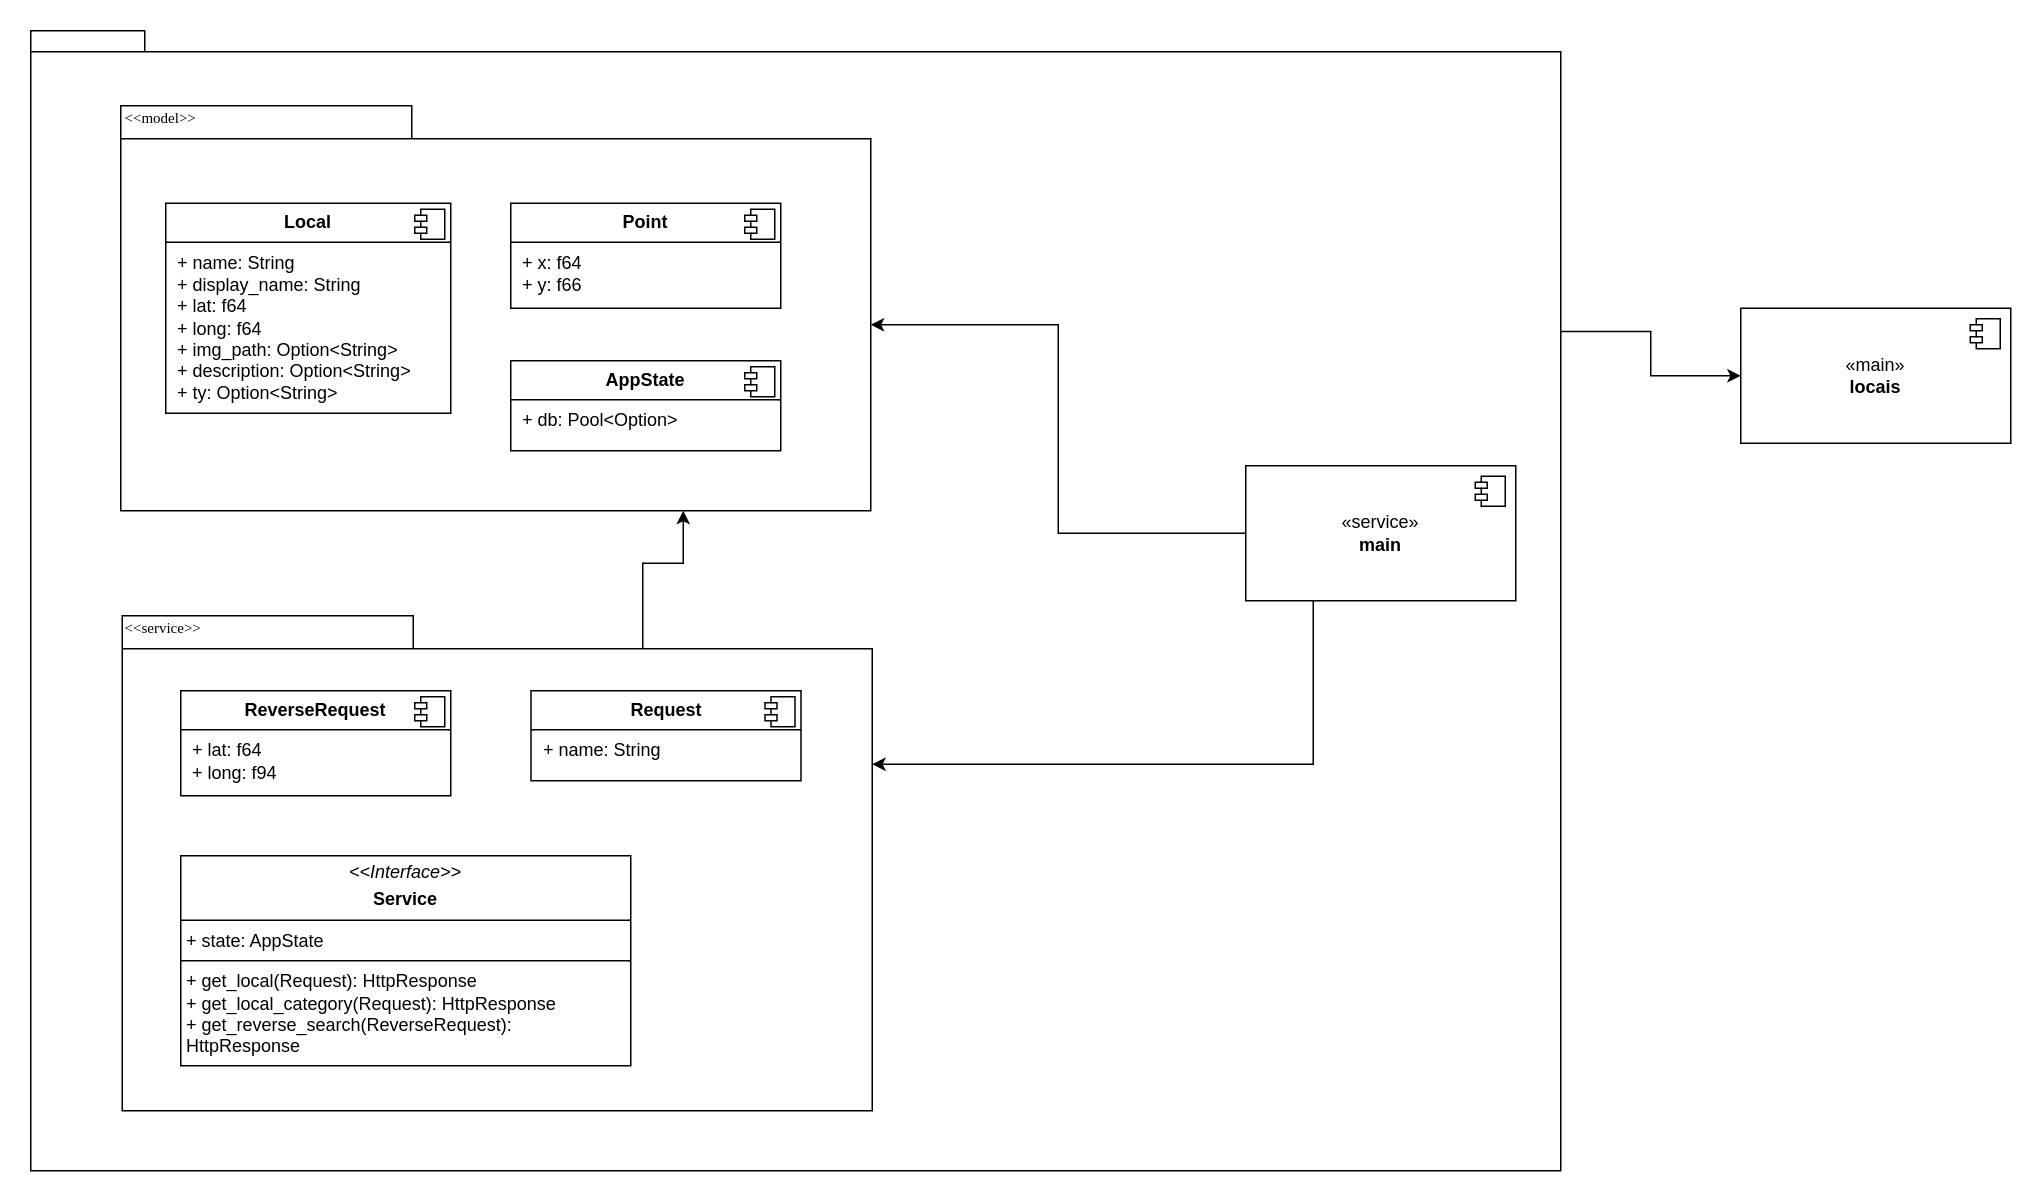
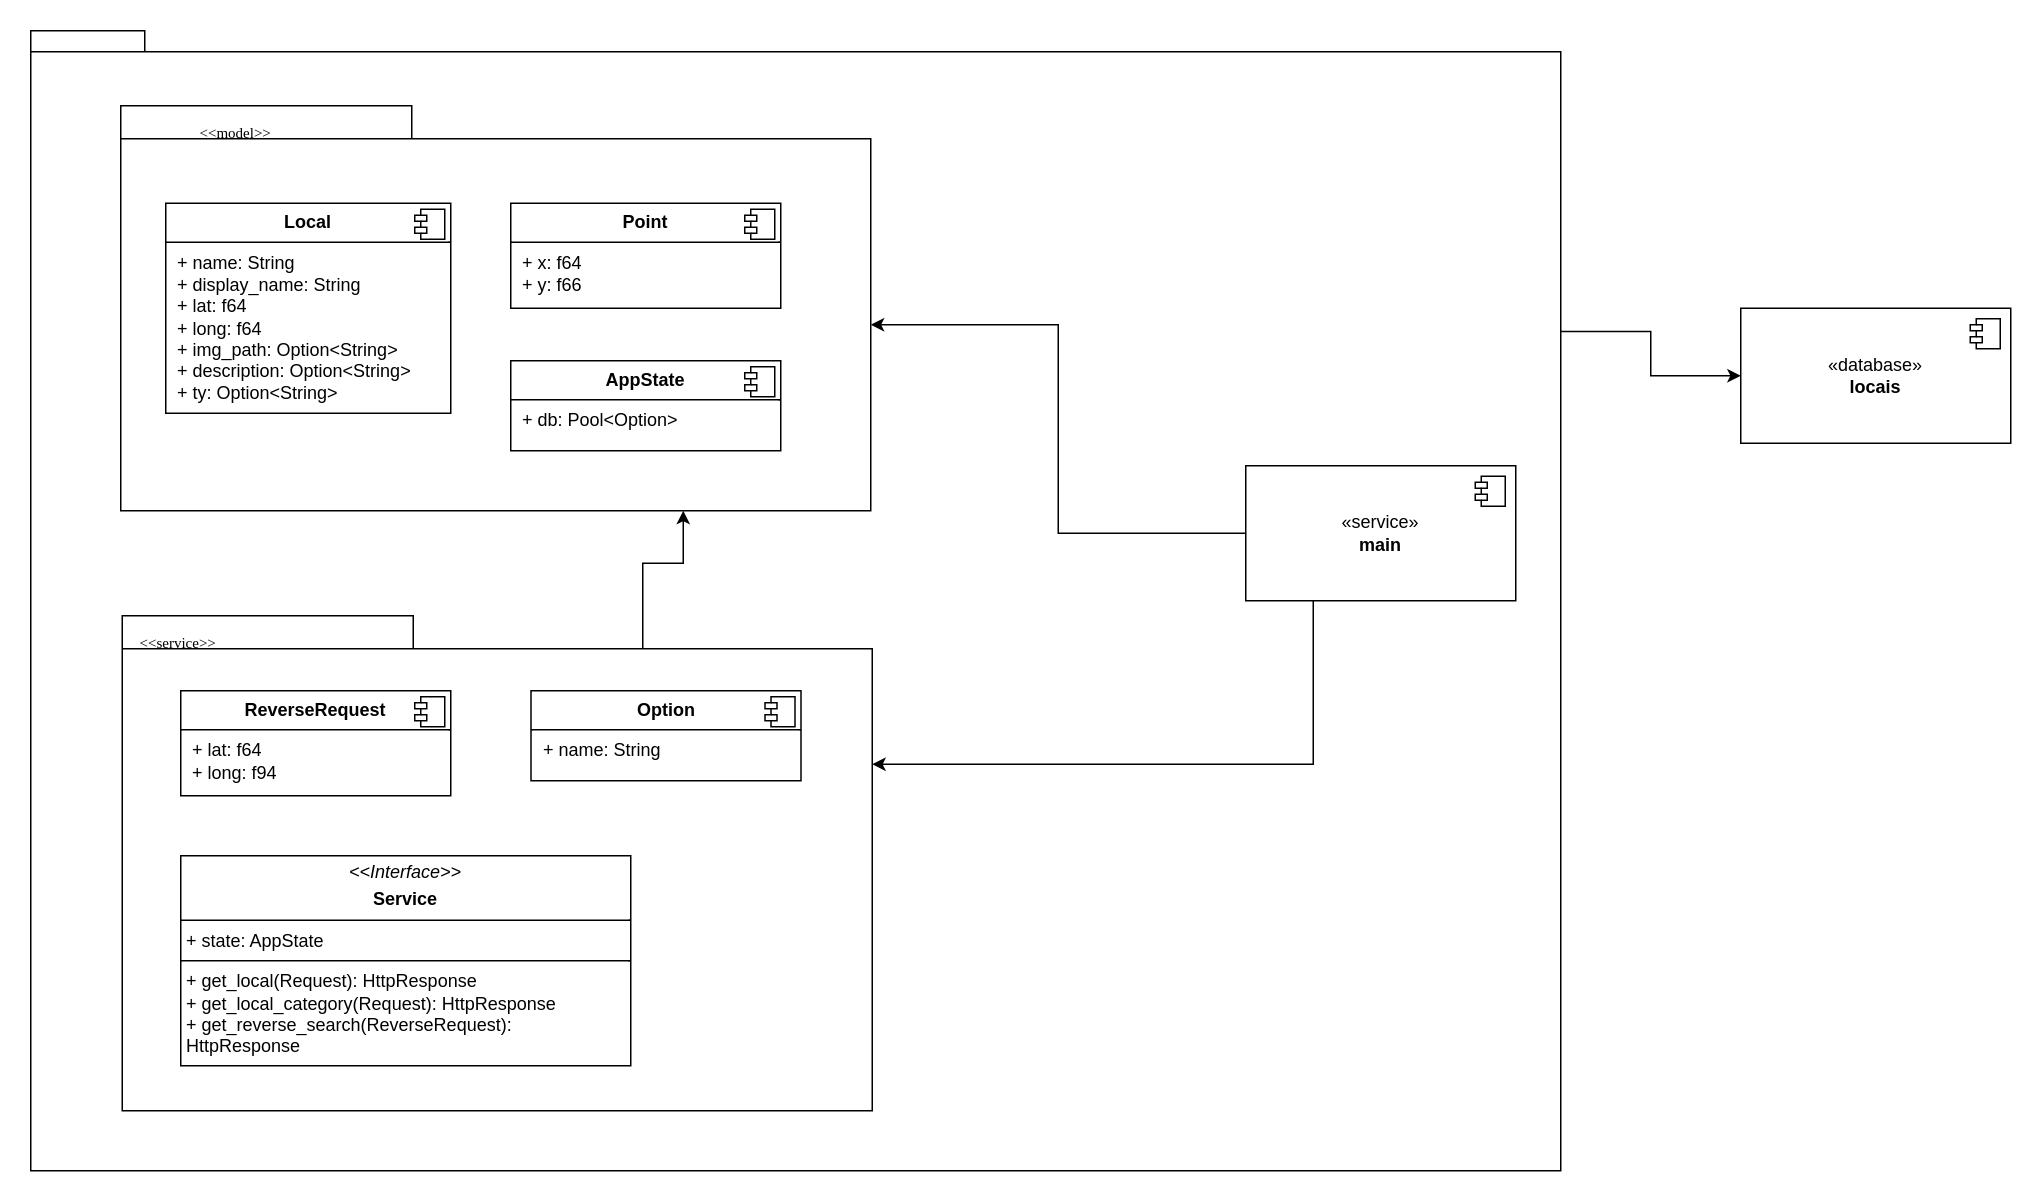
  <mxCell id="0" />
  <mxCell id="1" parent="0" />
  <mxCell id="2" style="edgeStyle=orthogonalEdgeStyle;rounded=0;orthogonalLoop=1;jettySize=auto;html=1;exitX=0;exitY=0;exitDx=1020;exitDy=200.5;exitPerimeter=0;entryX=0;entryY=0.5;entryDx=0;entryDy=0;" edge="1" parent="1" source="3" target="24"><mxGeometry relative="1" as="geometry" /></mxCell>
  <mxCell id="3" value="" style="shape=folder;fontStyle=1;spacingTop=10;tabWidth=40;tabHeight=14;tabPosition=left;html=1;whiteSpace=wrap;" vertex="1" parent="1"><mxGeometry x="20" y="20" width="1020" height="760" as="geometry" /></mxCell>
  <mxCell id="4" value="" style="shape=folder;fontStyle=1;spacingTop=10;tabWidth=194;tabHeight=22;tabPosition=left;html=1;rounded=0;shadow=0;comic=0;labelBackgroundColor=none;strokeWidth=1;fillColor=none;fontFamily=Verdana;fontSize=10;align=center;" parent="1" vertex="1"><mxGeometry x="80" y="70" width="500" height="270" as="geometry" /></mxCell>
- <mxCell id="5" value="&amp;lt;&amp;lt;model&amp;gt;&amp;gt;" style="text;html=1;align=left;verticalAlign=top;spacingTop=-4;fontSize=10;fontFamily=Verdana" parent="1" vertex="1"><mxGeometry x="81" y="70" width="130" height="20" as="geometry" /></mxCell>
+ <mxCell id="5" value="&amp;lt;&amp;lt;model&amp;gt;&amp;gt;" style="text;html=1;align=left;verticalAlign=top;spacingTop=-4;fontSize=10;fontFamily=Verdana" parent="1" vertex="1"><mxGeometry x="131" y="80" width="130" height="20" as="geometry" /></mxCell>
  <mxCell id="6" value="&lt;p style=&quot;margin:0px;margin-top:6px;text-align:center;&quot;&gt;&lt;b&gt;Local&lt;/b&gt;&lt;/p&gt;&lt;hr size=&quot;1&quot; style=&quot;border-style:solid;&quot;&gt;&lt;p style=&quot;margin:0px;margin-left:8px;&quot;&gt;+ name: String&lt;br&gt;+ display_name: String&lt;/p&gt;&lt;p style=&quot;margin:0px;margin-left:8px;&quot;&gt;+ lat: f64&lt;/p&gt;&lt;p style=&quot;margin:0px;margin-left:8px;&quot;&gt;+ long: f64&lt;/p&gt;&lt;p style=&quot;margin:0px;margin-left:8px;&quot;&gt;+ img_path: Option&amp;lt;String&amp;gt;&lt;/p&gt;&lt;p style=&quot;margin:0px;margin-left:8px;&quot;&gt;+ description: Option&amp;lt;String&amp;gt;&lt;/p&gt;&lt;p style=&quot;margin:0px;margin-left:8px;&quot;&gt;+ ty: Option&amp;lt;String&amp;gt;&lt;br&gt;&lt;/p&gt;&lt;p style=&quot;margin:0px;margin-left:8px;&quot;&gt;&lt;br&gt;&lt;/p&gt;" style="align=left;overflow=fill;html=1;dropTarget=0;whiteSpace=wrap;" vertex="1" parent="1"><mxGeometry x="110" y="135" width="190" height="140" as="geometry" /></mxCell>
  <mxCell id="7" value="" style="shape=component;jettyWidth=8;jettyHeight=4;" vertex="1" parent="6"><mxGeometry x="1" width="20" height="20" relative="1" as="geometry"><mxPoint x="-24" y="4" as="offset" /></mxGeometry></mxCell>
  <mxCell id="8" value="&lt;p style=&quot;margin:0px;margin-top:6px;text-align:center;&quot;&gt;&lt;b&gt;Point&lt;/b&gt;&lt;/p&gt;&lt;hr size=&quot;1&quot; style=&quot;border-style:solid;&quot;&gt;&lt;p style=&quot;margin:0px;margin-left:8px;&quot;&gt;+ x: f64&lt;br&gt;+ y: f66&lt;/p&gt;&lt;br&gt;&lt;p style=&quot;margin:0px;margin-left:8px;&quot;&gt;&lt;br&gt;&lt;/p&gt;" style="align=left;overflow=fill;html=1;dropTarget=0;whiteSpace=wrap;" vertex="1" parent="1"><mxGeometry x="340" y="135" width="180" height="70" as="geometry" /></mxCell>
  <mxCell id="9" value="" style="shape=component;jettyWidth=8;jettyHeight=4;" vertex="1" parent="8"><mxGeometry x="1" width="20" height="20" relative="1" as="geometry"><mxPoint x="-24" y="4" as="offset" /></mxGeometry></mxCell>
  <mxCell id="10" value="&lt;p style=&quot;margin:0px;margin-top:6px;text-align:center;&quot;&gt;&lt;b&gt;AppState&lt;/b&gt;&lt;/p&gt;&lt;hr size=&quot;1&quot; style=&quot;border-style:solid;&quot;&gt;&lt;p style=&quot;margin:0px;margin-left:8px;&quot;&gt;+ db: Pool&amp;lt;Option&amp;gt;&lt;br&gt;&lt;/p&gt;&lt;br&gt;&lt;p style=&quot;margin:0px;margin-left:8px;&quot;&gt;&lt;br&gt;&lt;/p&gt;" style="align=left;overflow=fill;html=1;dropTarget=0;whiteSpace=wrap;" vertex="1" parent="1"><mxGeometry x="340" y="240" width="180" height="60" as="geometry" /></mxCell>
  <mxCell id="11" value="" style="shape=component;jettyWidth=8;jettyHeight=4;" vertex="1" parent="10"><mxGeometry x="1" width="20" height="20" relative="1" as="geometry"><mxPoint x="-24" y="4" as="offset" /></mxGeometry></mxCell>
  <mxCell id="12" value="" style="shape=folder;fontStyle=1;spacingTop=10;tabWidth=194;tabHeight=22;tabPosition=left;html=1;rounded=0;shadow=0;comic=0;labelBackgroundColor=none;strokeWidth=1;fillColor=none;fontFamily=Verdana;fontSize=10;align=center;" vertex="1" parent="1"><mxGeometry x="81" y="410" width="500" height="330" as="geometry" /></mxCell>
- <mxCell id="13" value="&amp;lt;&amp;lt;service&amp;gt;&amp;gt;" style="text;html=1;align=left;verticalAlign=top;spacingTop=-4;fontSize=10;fontFamily=Verdana" vertex="1" parent="1"><mxGeometry x="81" y="410" width="130" height="20" as="geometry" /></mxCell>
+ <mxCell id="13" value="&amp;lt;&amp;lt;service&amp;gt;&amp;gt;" style="text;html=1;align=left;verticalAlign=top;spacingTop=-4;fontSize=10;fontFamily=Verdana" vertex="1" parent="1"><mxGeometry x="91" y="420" width="130" height="20" as="geometry" /></mxCell>
  <mxCell id="14" value="&lt;p style=&quot;margin:0px;margin-top:6px;text-align:center;&quot;&gt;&lt;b&gt;ReverseRequest&lt;/b&gt;&lt;/p&gt;&lt;hr size=&quot;1&quot; style=&quot;border-style:solid;&quot;&gt;&lt;p style=&quot;margin:0px;margin-left:8px;&quot;&gt;+ lat: f64&lt;br&gt;+ long: f94&lt;/p&gt;" style="align=left;overflow=fill;html=1;dropTarget=0;whiteSpace=wrap;" vertex="1" parent="1"><mxGeometry x="120" y="460" width="180" height="70" as="geometry" /></mxCell>
  <mxCell id="15" value="" style="shape=component;jettyWidth=8;jettyHeight=4;" vertex="1" parent="14"><mxGeometry x="1" width="20" height="20" relative="1" as="geometry"><mxPoint x="-24" y="4" as="offset" /></mxGeometry></mxCell>
- <mxCell id="16" value="&lt;p style=&quot;margin:0px;margin-top:6px;text-align:center;&quot;&gt;&lt;b&gt;Request&lt;/b&gt;&lt;/p&gt;&lt;hr size=&quot;1&quot; style=&quot;border-style:solid;&quot;&gt;&lt;p style=&quot;margin:0px;margin-left:8px;&quot;&gt;+ name: String&lt;br&gt;&lt;br&gt;&lt;/p&gt;" style="align=left;overflow=fill;html=1;dropTarget=0;whiteSpace=wrap;" vertex="1" parent="1"><mxGeometry x="353.5" y="460" width="180" height="60" as="geometry" /></mxCell>
+ <mxCell id="16" value="&lt;p style=&quot;margin:0px;margin-top:6px;text-align:center;&quot;&gt;&lt;b&gt;Option&lt;/b&gt;&lt;/p&gt;&lt;hr size=&quot;1&quot; style=&quot;border-style:solid;&quot;&gt;&lt;p style=&quot;margin:0px;margin-left:8px;&quot;&gt;+ name: String&lt;br&gt;&lt;br&gt;&lt;/p&gt;" style="align=left;overflow=fill;html=1;dropTarget=0;whiteSpace=wrap;" vertex="1" parent="1"><mxGeometry x="353.5" y="460" width="180" height="60" as="geometry" /></mxCell>
  <mxCell id="17" value="" style="shape=component;jettyWidth=8;jettyHeight=4;" vertex="1" parent="16"><mxGeometry x="1" width="20" height="20" relative="1" as="geometry"><mxPoint x="-24" y="4" as="offset" /></mxGeometry></mxCell>
  <mxCell id="18" value="&lt;p style=&quot;margin:0px;margin-top:4px;text-align:center;&quot;&gt;&lt;i&gt;&amp;lt;&amp;lt;Interface&amp;gt;&amp;gt;&lt;/i&gt;&lt;/p&gt;&lt;p style=&quot;margin:0px;margin-top:4px;text-align:center;&quot;&gt;&lt;b&gt;Service&lt;/b&gt;&lt;br&gt;&lt;/p&gt;&lt;hr size=&quot;1&quot; style=&quot;border-style:solid;&quot;&gt;&lt;p style=&quot;margin:0px;margin-left:4px;&quot;&gt;+ state: AppState&lt;br&gt;&lt;/p&gt;&lt;hr size=&quot;1&quot; style=&quot;border-style:solid;&quot;&gt;&lt;p style=&quot;margin:0px;margin-left:4px;&quot;&gt;+ get_local(Request): HttpResponse&lt;br&gt;+ get_local_category(Request): HttpResponse&lt;/p&gt;&lt;p style=&quot;margin:0px;margin-left:4px;&quot;&gt;+ get_reverse_search(ReverseRequest): HttpResponse&lt;br&gt;&lt;/p&gt;" style="verticalAlign=top;align=left;overflow=fill;html=1;whiteSpace=wrap;" vertex="1" parent="1"><mxGeometry x="120" y="570" width="300" height="140" as="geometry" /></mxCell>
  <mxCell id="19" value="&lt;div&gt;«service»&lt;/div&gt;&lt;div&gt;&lt;b&gt;main&lt;/b&gt;&lt;br&gt;&lt;/div&gt;" style="html=1;dropTarget=0;whiteSpace=wrap;" vertex="1" parent="1"><mxGeometry x="830" y="310" width="180" height="90" as="geometry" /></mxCell>
  <mxCell id="20" value="" style="shape=module;jettyWidth=8;jettyHeight=4;" vertex="1" parent="19"><mxGeometry x="1" width="20" height="20" relative="1" as="geometry"><mxPoint x="-27" y="7" as="offset" /></mxGeometry></mxCell>
  <mxCell id="21" style="edgeStyle=orthogonalEdgeStyle;rounded=0;orthogonalLoop=1;jettySize=auto;html=1;exitX=0;exitY=0.5;exitDx=0;exitDy=0;entryX=0;entryY=0;entryDx=500;entryDy=146;entryPerimeter=0;" edge="1" parent="1" source="19" target="4"><mxGeometry relative="1" as="geometry" /></mxCell>
  <mxCell id="22" style="edgeStyle=orthogonalEdgeStyle;rounded=0;orthogonalLoop=1;jettySize=auto;html=1;exitX=0;exitY=0;exitDx=347;exitDy=22;exitPerimeter=0;entryX=0.75;entryY=1;entryDx=0;entryDy=0;entryPerimeter=0;" edge="1" parent="1" source="12" target="4"><mxGeometry relative="1" as="geometry" /></mxCell>
  <mxCell id="23" style="edgeStyle=orthogonalEdgeStyle;rounded=0;orthogonalLoop=1;jettySize=auto;html=1;exitX=0.25;exitY=1;exitDx=0;exitDy=0;entryX=0;entryY=0;entryDx=500;entryDy=99;entryPerimeter=0;" edge="1" parent="1" source="19" target="12"><mxGeometry relative="1" as="geometry" /></mxCell>
- <mxCell id="24" value="&lt;div&gt;«main»&lt;/div&gt;&lt;div&gt;&lt;b&gt;locais&lt;/b&gt;&lt;br&gt;&lt;/div&gt;" style="html=1;dropTarget=0;whiteSpace=wrap;" vertex="1" parent="1"><mxGeometry x="1160" y="205" width="180" height="90" as="geometry" /></mxCell>
+ <mxCell id="24" value="&lt;div&gt;«database»&lt;/div&gt;&lt;div&gt;&lt;b&gt;locais&lt;/b&gt;&lt;br&gt;&lt;/div&gt;" style="html=1;dropTarget=0;whiteSpace=wrap;" vertex="1" parent="1"><mxGeometry x="1160" y="205" width="180" height="90" as="geometry" /></mxCell>
  <mxCell id="25" value="" style="shape=module;jettyWidth=8;jettyHeight=4;" vertex="1" parent="24"><mxGeometry x="1" width="20" height="20" relative="1" as="geometry"><mxPoint x="-27" y="7" as="offset" /></mxGeometry></mxCell>
